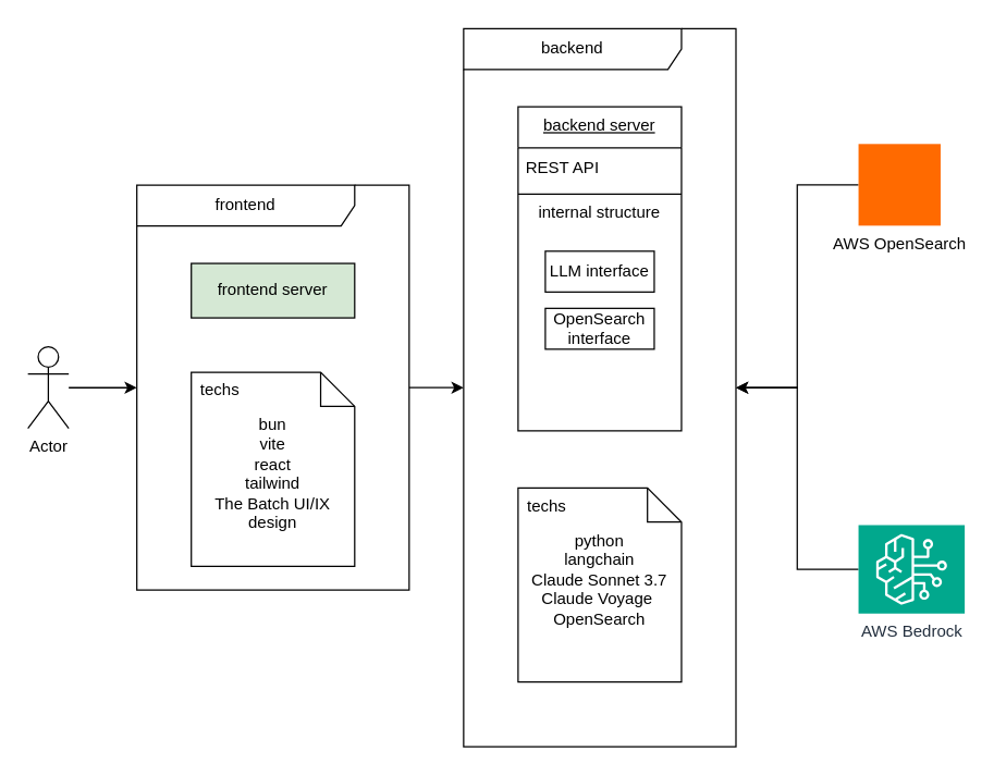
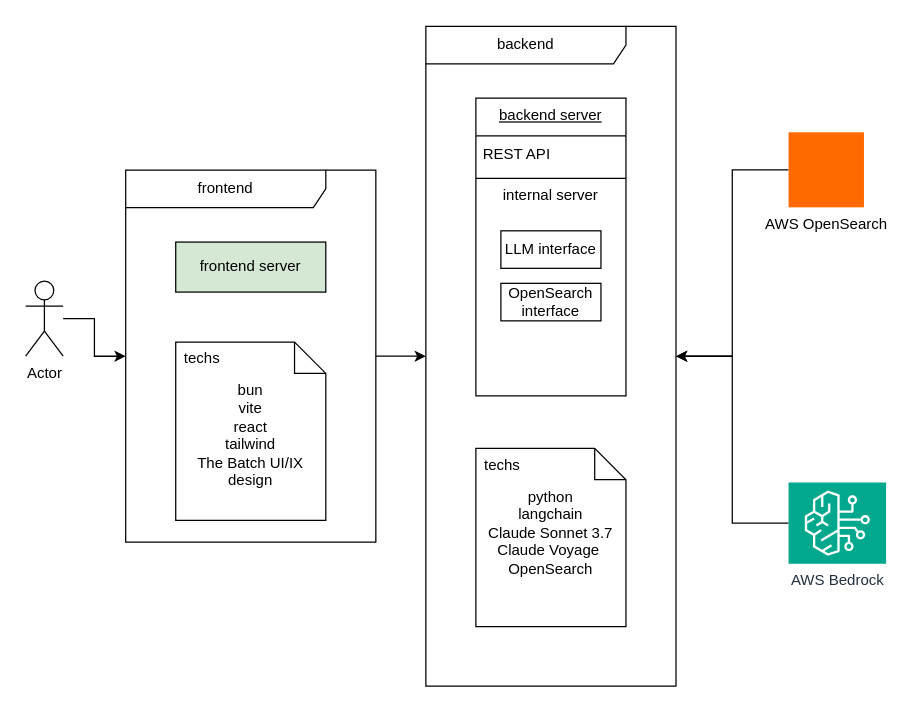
  <mxCell id="0" />
  <mxCell id="1" parent="0" />
  <mxCell id="2" style="edgeStyle=orthogonalEdgeStyle;rounded=0;orthogonalLoop=1;jettySize=auto;html=1;" edge="1" parent="1" source="3" target="5"><mxGeometry relative="1" as="geometry" /></mxCell>
- <mxCell id="3" value="Actor" style="shape=umlActor;verticalLabelPosition=bottom;verticalAlign=top;html=1;" vertex="1" parent="1"><mxGeometry x="20" y="254.25" width="30" height="60" as="geometry" /></mxCell>
+ <mxCell id="3" value="Actor" style="shape=umlActor;verticalLabelPosition=bottom;verticalAlign=top;html=1;" vertex="1" parent="1"><mxGeometry x="20" y="224.25" width="30" height="60" as="geometry" /></mxCell>
  <mxCell id="4" style="edgeStyle=orthogonalEdgeStyle;rounded=0;orthogonalLoop=1;jettySize=auto;html=1;" edge="1" parent="1" source="5" target="9"><mxGeometry relative="1" as="geometry" /></mxCell>
  <mxCell id="5" value="frontend" style="shape=umlFrame;whiteSpace=wrap;html=1;pointerEvents=0;recursiveResize=0;container=1;collapsible=0;width=160;" vertex="1" parent="1"><mxGeometry x="100" y="135.5" width="200" height="297.5" as="geometry" /></mxCell>
  <mxCell id="6" value="frontend server" style="fontStyle=0;html=1;whiteSpace=wrap;fillColor=#d5e8d4;" vertex="1" parent="5"><mxGeometry x="40" y="57.5" width="120" height="40" as="geometry" /></mxCell>
  <mxCell id="7" value="bun&lt;div&gt;vite&lt;/div&gt;&lt;div&gt;react&lt;/div&gt;&lt;div&gt;tailwind&lt;/div&gt;&lt;div&gt;The Batch UI/IX design&lt;/div&gt;" style="shape=note2;boundedLbl=1;whiteSpace=wrap;html=1;size=25;verticalAlign=top;align=center;" vertex="1" parent="5"><mxGeometry x="40" y="137.5" width="120" height="142.5" as="geometry" /></mxCell>
  <mxCell id="8" value="techs" style="resizeWidth=1;part=1;strokeColor=none;fillColor=none;align=left;spacingLeft=5;" vertex="1" parent="7"><mxGeometry width="120" height="25" relative="1" as="geometry" /></mxCell>
  <mxCell id="9" value="backend" style="shape=umlFrame;whiteSpace=wrap;html=1;pointerEvents=0;recursiveResize=0;container=1;collapsible=0;width=160;labelPosition=center;verticalLabelPosition=middle;align=center;verticalAlign=middle;" vertex="1" parent="1"><mxGeometry x="340" y="20.5" width="200" height="527.5" as="geometry" /></mxCell>
  <mxCell id="10" value="backend server" style="swimlane;fontStyle=4;align=center;verticalAlign=top;childLayout=stackLayout;horizontal=1;startSize=30;horizontalStack=0;resizeParent=1;resizeParentMax=0;resizeLast=0;collapsible=0;marginBottom=0;html=1;whiteSpace=wrap;" vertex="1" parent="9"><mxGeometry x="40" y="57.5" width="120" height="238" as="geometry" /></mxCell>
  <mxCell id="11" value="REST API" style="html=1;strokeColor=none;fillColor=none;align=left;verticalAlign=middle;spacingLeft=4;spacingRight=4;rotatable=0;points=[[0,0.5],[1,0.5]];resizeWidth=1;whiteSpace=wrap;" vertex="1" parent="10"><mxGeometry y="30" width="120" height="30" as="geometry" /></mxCell>
  <mxCell id="12" value="" style="line;strokeWidth=1;fillColor=none;align=left;verticalAlign=middle;spacingTop=-1;spacingLeft=3;spacingRight=3;rotatable=0;labelPosition=right;points=[];portConstraint=eastwest;" vertex="1" parent="10"><mxGeometry y="60" width="120" height="8" as="geometry" /></mxCell>
- <mxCell id="13" value="internal structure" style="html=1;strokeColor=none;fillColor=none;align=center;verticalAlign=middle;spacingLeft=4;spacingRight=4;rotatable=0;points=[[0,0.5],[1,0.5]];resizeWidth=1;whiteSpace=wrap;" vertex="1" parent="10"><mxGeometry y="68" width="120" height="20" as="geometry" /></mxCell>
+ <mxCell id="13" value="internal server" style="html=1;strokeColor=none;fillColor=none;align=center;verticalAlign=middle;spacingLeft=4;spacingRight=4;rotatable=0;points=[[0,0.5],[1,0.5]];resizeWidth=1;whiteSpace=wrap;" vertex="1" parent="10"><mxGeometry y="68" width="120" height="20" as="geometry" /></mxCell>
  <mxCell id="14" value="" style="swimlane;fontStyle=1;align=center;verticalAlign=top;horizontal=1;startSize=0;collapsible=0;marginBottom=0;html=1;strokeColor=none;fillColor=none;whiteSpace=wrap;" vertex="1" parent="10"><mxGeometry y="88" width="120" height="150" as="geometry" /></mxCell>
  <mxCell id="15" value="LLM interface" style="html=1;align=center;verticalAlign=middle;rotatable=0;whiteSpace=wrap;" vertex="1" parent="14"><mxGeometry width="80" height="30" relative="1" as="geometry"><mxPoint x="20" y="18" as="offset" /></mxGeometry></mxCell>
  <mxCell id="16" value="OpenSearch interface" style="html=1;align=center;verticalAlign=middle;rotatable=0;whiteSpace=wrap;" vertex="1" parent="14"><mxGeometry width="80" height="30" relative="1" as="geometry"><mxPoint x="20" y="60" as="offset" /></mxGeometry></mxCell>
  <mxCell id="17" value="python&lt;div&gt;langchain&lt;/div&gt;&lt;div&gt;Claude Sonnet 3.7&lt;/div&gt;&lt;div&gt;Claude Voyage&amp;nbsp;&lt;/div&gt;&lt;div&gt;OpenSearch&lt;/div&gt;" style="shape=note2;boundedLbl=1;whiteSpace=wrap;html=1;size=25;verticalAlign=top;align=center;" vertex="1" parent="9"><mxGeometry x="40" y="337.5" width="120" height="142.5" as="geometry" /></mxCell>
  <mxCell id="18" value="techs" style="resizeWidth=1;part=1;strokeColor=none;fillColor=none;align=left;spacingLeft=5;" vertex="1" parent="17"><mxGeometry width="120" height="25" relative="1" as="geometry" /></mxCell>
  <mxCell id="19" style="edgeStyle=orthogonalEdgeStyle;rounded=0;orthogonalLoop=1;jettySize=auto;html=1;" edge="1" parent="1" source="20" target="9"><mxGeometry relative="1" as="geometry" /></mxCell>
  <mxCell id="20" value="AWS OpenSearch" style="points=[];aspect=fixed;html=1;align=center;shadow=0;dashed=0;fillColor=#FF6A00;strokeColor=none;shape=mxgraph.alibaba_cloud.opensearch;spacingBottom=0;labelPosition=center;verticalLabelPosition=bottom;verticalAlign=top;" vertex="1" parent="1"><mxGeometry x="630" y="105.25" width="60.3" height="60" as="geometry" /></mxCell>
  <mxCell id="21" style="edgeStyle=orthogonalEdgeStyle;rounded=0;orthogonalLoop=1;jettySize=auto;html=1;" edge="1" parent="1" source="22" target="9"><mxGeometry relative="1" as="geometry" /></mxCell>
  <mxCell id="22" value="AWS Bedrock" style="sketch=0;points=[[0,0,0],[0.25,0,0],[0.5,0,0],[0.75,0,0],[1,0,0],[0,1,0],[0.25,1,0],[0.5,1,0],[0.75,1,0],[1,1,0],[0,0.25,0],[0,0.5,0],[0,0.75,0],[1,0.25,0],[1,0.5,0],[1,0.75,0]];outlineConnect=0;fontColor=#232F3E;fillColor=#01A88D;strokeColor=#ffffff;dashed=0;verticalLabelPosition=bottom;verticalAlign=top;align=center;html=1;fontSize=12;fontStyle=0;aspect=fixed;shape=mxgraph.aws4.resourceIcon;resIcon=mxgraph.aws4.bedrock;" vertex="1" parent="1"><mxGeometry x="630" y="385.25" width="78" height="65" as="geometry" /></mxCell>
